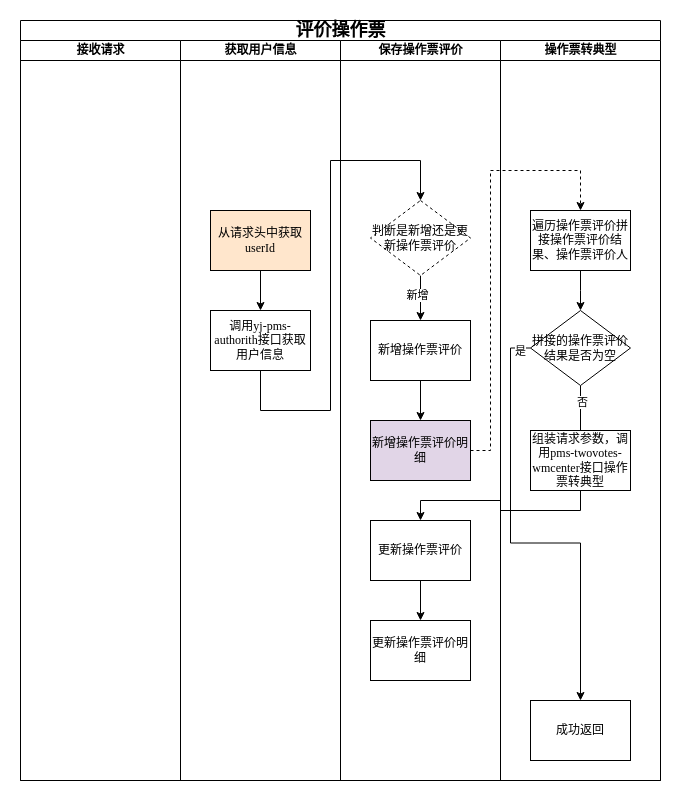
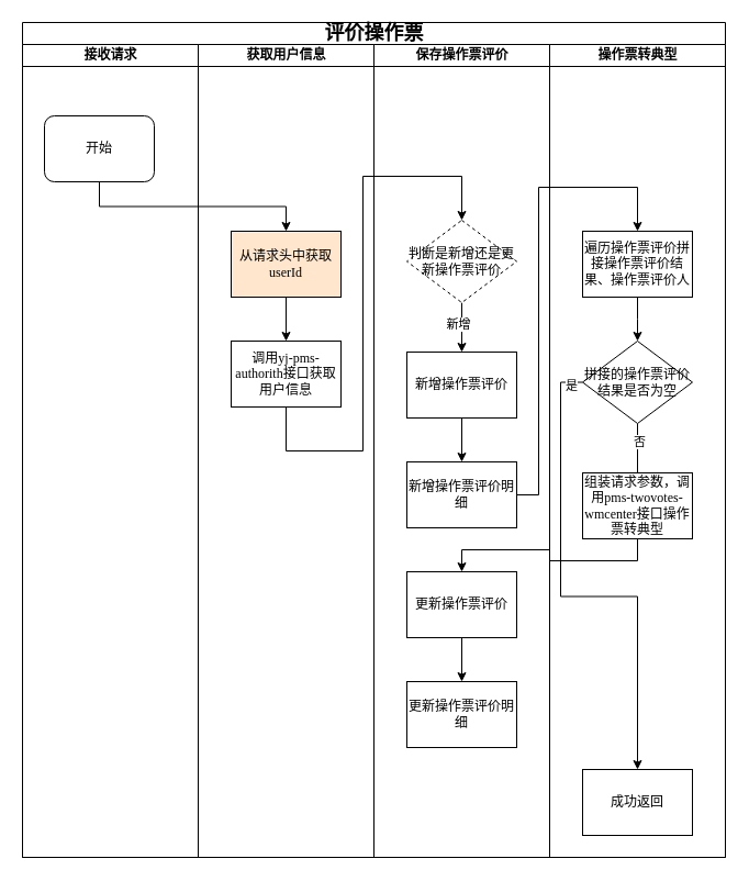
  <mxCell id="0" />
  <mxCell id="1" parent="0" />
  <mxCell id="2" value="&lt;font style=&quot;font-size: 18px;&quot;&gt;评价操作票&lt;/font&gt;" style="swimlane;html=1;childLayout=stackLayout;startSize=20;rounded=0;shadow=0;labelBackgroundColor=none;strokeWidth=1;fontFamily=Verdana;fontSize=8;align=center;" vertex="1" parent="1"><mxGeometry x="20" y="20" width="640" height="760" as="geometry" /></mxCell>
  <mxCell id="3" value="接收请求" style="swimlane;html=1;startSize=20;" vertex="1" parent="2"><mxGeometry y="20" width="160" height="740" as="geometry"><mxRectangle y="20" width="40" height="730" as="alternateBounds" /></mxGeometry></mxCell>
+ <mxCell id="4" value="&lt;font style=&quot;font-size: 12px;&quot;&gt;开始&lt;/font&gt;" style="rounded=1;whiteSpace=wrap;html=1;shadow=0;labelBackgroundColor=none;strokeWidth=1;fontFamily=Verdana;fontSize=8;align=center;" vertex="1" parent="3"><mxGeometry x="20" y="65" width="100" height="60" as="geometry" /></mxCell>
  <mxCell id="5" value="获取用户信息" style="swimlane;html=1;startSize=20;" vertex="1" parent="2"><mxGeometry x="160" y="20" width="160" height="740" as="geometry" /></mxCell>
  <mxCell id="6" style="edgeStyle=orthogonalEdgeStyle;rounded=0;orthogonalLoop=1;jettySize=auto;html=1;exitX=0.5;exitY=1;exitDx=0;exitDy=0;entryX=0.5;entryY=0;entryDx=0;entryDy=0;" edge="1" parent="5" target="21"><mxGeometry relative="1" as="geometry"><mxPoint x="80" y="325" as="sourcePoint" /><mxPoint x="240" y="170" as="targetPoint" /><Array as="points"><mxPoint x="80" y="370" /><mxPoint x="150" y="370" /><mxPoint x="150" y="120" /><mxPoint x="240" y="120" /></Array></mxGeometry></mxCell>
  <mxCell id="7" value="&lt;span style=&quot;font-size: 12px;&quot;&gt;调用yj-pms-authorith接口获取用户信息&lt;/span&gt;" style="whiteSpace=wrap;html=1;fontSize=8;fontFamily=Verdana;rounded=0;shadow=0;labelBackgroundColor=none;strokeWidth=1;" vertex="1" parent="5"><mxGeometry x="30" y="270" width="100" height="60" as="geometry" /></mxCell>
  <mxCell id="8" style="edgeStyle=orthogonalEdgeStyle;rounded=0;orthogonalLoop=1;jettySize=auto;html=1;exitX=0.5;exitY=1;exitDx=0;exitDy=0;" edge="1" parent="5" source="9" target="7"><mxGeometry relative="1" as="geometry" /></mxCell>
  <mxCell id="9" value="&lt;span style=&quot;font-size: 12px;&quot;&gt;从请求头中获取userId&lt;/span&gt;" style="whiteSpace=wrap;html=1;fontSize=8;fontFamily=Verdana;rounded=0;shadow=0;labelBackgroundColor=none;strokeWidth=1;fillColor=#ffe6cc;" vertex="1" parent="5"><mxGeometry x="30" y="170" width="100" height="60" as="geometry" /></mxCell>
  <mxCell id="10" value="保存操作票评价" style="swimlane;html=1;startSize=20;" vertex="1" parent="2"><mxGeometry x="320" y="20" width="160" height="740" as="geometry" /></mxCell>
  <mxCell id="11" style="edgeStyle=orthogonalEdgeStyle;rounded=0;orthogonalLoop=1;jettySize=auto;html=1;exitX=0.5;exitY=1;exitDx=0;exitDy=0;entryX=0.5;entryY=0;entryDx=0;entryDy=0;" edge="1" parent="10"><mxGeometry relative="1" as="geometry"><mxPoint x="80" y="317.5" as="sourcePoint" /></mxGeometry></mxCell>
  <mxCell id="12" style="edgeStyle=orthogonalEdgeStyle;rounded=0;orthogonalLoop=1;jettySize=auto;html=1;exitX=0.5;exitY=1;exitDx=0;exitDy=0;entryX=0.5;entryY=0;entryDx=0;entryDy=0;" edge="1" parent="10"><mxGeometry relative="1" as="geometry"><mxPoint x="80" y="420" as="sourcePoint" /></mxGeometry></mxCell>
  <mxCell id="13" style="edgeStyle=orthogonalEdgeStyle;rounded=0;orthogonalLoop=1;jettySize=auto;html=1;exitX=0.5;exitY=1;exitDx=0;exitDy=0;entryX=0.5;entryY=0;entryDx=0;entryDy=0;" edge="1" parent="10"><mxGeometry relative="1" as="geometry"><mxPoint x="80" y="520" as="sourcePoint" /></mxGeometry></mxCell>
  <mxCell id="14" style="edgeStyle=orthogonalEdgeStyle;rounded=0;orthogonalLoop=1;jettySize=auto;html=1;exitX=0.5;exitY=1;exitDx=0;exitDy=0;entryX=0.5;entryY=0;entryDx=0;entryDy=0;" edge="1" parent="10" source="15" target="16"><mxGeometry relative="1" as="geometry" /></mxCell>
  <mxCell id="15" value="&lt;span style=&quot;font-size: 12px;&quot;&gt;新增操作票评价&lt;/span&gt;" style="whiteSpace=wrap;html=1;fontSize=8;fontFamily=Verdana;rounded=0;shadow=0;labelBackgroundColor=none;strokeWidth=1;" vertex="1" parent="10"><mxGeometry x="30" y="280" width="100" height="60" as="geometry" /></mxCell>
- <mxCell id="16" value="&lt;span style=&quot;font-size: 12px;&quot;&gt;新增操作票评价明细&lt;/span&gt;" style="whiteSpace=wrap;html=1;fontSize=8;fontFamily=Verdana;rounded=0;shadow=0;labelBackgroundColor=none;strokeWidth=1;fillColor=#e1d5e7;" vertex="1" parent="10"><mxGeometry x="30" y="380" width="100" height="60" as="geometry" /></mxCell>
+ <mxCell id="16" value="&lt;span style=&quot;font-size: 12px;&quot;&gt;新增操作票评价明细&lt;/span&gt;" style="whiteSpace=wrap;html=1;fontSize=8;fontFamily=Verdana;rounded=0;shadow=0;labelBackgroundColor=none;strokeWidth=1;" vertex="1" parent="10"><mxGeometry x="30" y="380" width="100" height="60" as="geometry" /></mxCell>
  <mxCell id="17" style="edgeStyle=orthogonalEdgeStyle;rounded=0;orthogonalLoop=1;jettySize=auto;html=1;exitX=0.5;exitY=1;exitDx=0;exitDy=0;entryX=0.5;entryY=0;entryDx=0;entryDy=0;" edge="1" parent="10" source="18" target="22"><mxGeometry relative="1" as="geometry" /></mxCell>
  <mxCell id="18" value="&lt;span style=&quot;font-size: 12px;&quot;&gt;更新操作票评价&lt;/span&gt;" style="whiteSpace=wrap;html=1;fontSize=8;fontFamily=Verdana;rounded=0;shadow=0;labelBackgroundColor=none;strokeWidth=1;" vertex="1" parent="10"><mxGeometry x="30" y="480" width="100" height="60" as="geometry" /></mxCell>
  <mxCell id="19" style="edgeStyle=orthogonalEdgeStyle;rounded=0;orthogonalLoop=1;jettySize=auto;html=1;exitX=0.5;exitY=1;exitDx=0;exitDy=0;entryX=0.5;entryY=0;entryDx=0;entryDy=0;" edge="1" parent="10" source="21" target="15"><mxGeometry relative="1" as="geometry" /></mxCell>
  <mxCell id="20" value="新增" style="edgeLabel;html=1;align=center;verticalAlign=middle;resizable=0;points=[];" vertex="1" connectable="0" parent="19"><mxGeometry x="-0.173" y="-4" relative="1" as="geometry"><mxPoint as="offset" /></mxGeometry></mxCell>
  <mxCell id="21" value="&lt;span style=&quot;font-size: 12px;&quot;&gt;判断是新增还是更新操作票评价&lt;/span&gt;" style="rhombus;whiteSpace=wrap;html=1;rounded=0;shadow=0;labelBackgroundColor=none;strokeWidth=1;fontFamily=Verdana;fontSize=8;align=center;dashed=1;" vertex="1" parent="10"><mxGeometry x="30" y="160" width="100" height="75" as="geometry" /></mxCell>
  <mxCell id="22" value="&lt;span style=&quot;font-size: 12px;&quot;&gt;更新操作票评价明细&lt;/span&gt;" style="whiteSpace=wrap;html=1;fontSize=8;fontFamily=Verdana;rounded=0;shadow=0;labelBackgroundColor=none;strokeWidth=1;" vertex="1" parent="10"><mxGeometry x="30" y="580" width="100" height="60" as="geometry" /></mxCell>
  <mxCell id="23" value="操作票转典型" style="swimlane;html=1;startSize=20;" vertex="1" parent="2"><mxGeometry x="480" y="20" width="160" height="740" as="geometry" /></mxCell>
  <mxCell id="24" style="edgeStyle=orthogonalEdgeStyle;rounded=0;orthogonalLoop=1;jettySize=auto;html=1;exitX=0.5;exitY=1;exitDx=0;exitDy=0;entryX=0.5;entryY=0;entryDx=0;entryDy=0;" edge="1" parent="23" source="25"><mxGeometry relative="1" as="geometry"><mxPoint x="80" y="270" as="targetPoint" /></mxGeometry></mxCell>
  <mxCell id="25" value="&lt;span style=&quot;font-size: 12px;&quot;&gt;遍历操作票评价拼接操作票评价结果、操作票评价人&lt;/span&gt;" style="whiteSpace=wrap;html=1;fontSize=8;fontFamily=Verdana;rounded=0;shadow=0;labelBackgroundColor=none;strokeWidth=1;" vertex="1" parent="23"><mxGeometry x="30" y="170" width="100" height="60" as="geometry" /></mxCell>
  <mxCell id="26" style="edgeStyle=orthogonalEdgeStyle;rounded=0;orthogonalLoop=1;jettySize=auto;html=1;exitX=0.5;exitY=1;exitDx=0;exitDy=0;endArrow=none;" edge="1" parent="23" source="30" target="32"><mxGeometry relative="1" as="geometry" /></mxCell>
  <mxCell id="27" value="否" style="edgeLabel;html=1;align=center;verticalAlign=middle;resizable=0;points=[];" vertex="1" connectable="0" parent="26"><mxGeometry x="-0.271" y="1" relative="1" as="geometry"><mxPoint as="offset" /></mxGeometry></mxCell>
  <mxCell id="28" style="edgeStyle=orthogonalEdgeStyle;rounded=0;orthogonalLoop=1;jettySize=auto;html=1;exitX=0;exitY=0.5;exitDx=0;exitDy=0;entryX=0.5;entryY=0;entryDx=0;entryDy=0;" edge="1" parent="23" source="30" target="33"><mxGeometry relative="1" as="geometry" /></mxCell>
  <mxCell id="29" value="是" style="edgeLabel;html=1;align=center;verticalAlign=middle;resizable=0;points=[];" vertex="1" connectable="0" parent="28"><mxGeometry x="-0.95" y="3" relative="1" as="geometry"><mxPoint as="offset" /></mxGeometry></mxCell>
  <mxCell id="30" value="&lt;span style=&quot;font-size: 12px;&quot;&gt;拼接的操作票评价结果是否为空&lt;/span&gt;" style="rhombus;whiteSpace=wrap;html=1;rounded=0;shadow=0;labelBackgroundColor=none;strokeWidth=1;fontFamily=Verdana;fontSize=8;align=center;" vertex="1" parent="23"><mxGeometry x="30" y="270" width="100" height="75" as="geometry" /></mxCell>
  <mxCell id="31" style="edgeStyle=orthogonalEdgeStyle;rounded=0;orthogonalLoop=1;jettySize=auto;html=1;exitX=0.5;exitY=1;exitDx=0;exitDy=0;" edge="1" parent="23" source="32" target="18"><mxGeometry relative="1" as="geometry" /></mxCell>
  <mxCell id="32" value="&lt;span style=&quot;font-size: 12px;&quot;&gt;组装请求参数，调用pms-twovotes-wmcenter接口操作票转典型&lt;/span&gt;" style="whiteSpace=wrap;html=1;fontSize=8;fontFamily=Verdana;rounded=0;shadow=0;labelBackgroundColor=none;strokeWidth=1;" vertex="1" parent="23"><mxGeometry x="30" y="390" width="100" height="60" as="geometry" /></mxCell>
  <mxCell id="33" value="&lt;span style=&quot;font-size: 12px;&quot;&gt;成功返回&lt;/span&gt;" style="whiteSpace=wrap;html=1;fontSize=8;fontFamily=Verdana;rounded=0;shadow=0;labelBackgroundColor=none;strokeWidth=1;" vertex="1" parent="23"><mxGeometry x="30" y="660" width="100" height="60" as="geometry" /></mxCell>
- <mxCell id="35" style="edgeStyle=orthogonalEdgeStyle;rounded=0;orthogonalLoop=1;jettySize=auto;html=1;exitX=1;exitY=0.5;exitDx=0;exitDy=0;entryX=0.5;entryY=0;entryDx=0;entryDy=0;dashed=1;" edge="1" parent="2" source="16" target="25"><mxGeometry relative="1" as="geometry"><Array as="points"><mxPoint x="470" y="430" /><mxPoint x="470" y="150" /><mxPoint x="560" y="150" /></Array></mxGeometry></mxCell>
+ <mxCell id="34" style="edgeStyle=orthogonalEdgeStyle;rounded=0;orthogonalLoop=1;jettySize=auto;html=1;entryX=0.5;entryY=0;entryDx=0;entryDy=0;exitX=0.5;exitY=1;exitDx=0;exitDy=0;" edge="1" parent="2" source="4" target="9"><mxGeometry relative="1" as="geometry"><mxPoint x="70" y="240" as="sourcePoint" /><mxPoint x="70" y="180" as="targetPoint" /></mxGeometry></mxCell>
+ <mxCell id="35" style="edgeStyle=orthogonalEdgeStyle;rounded=0;orthogonalLoop=1;jettySize=auto;html=1;exitX=1;exitY=0.5;exitDx=0;exitDy=0;entryX=0.5;entryY=0;entryDx=0;entryDy=0;" edge="1" parent="2" source="16" target="25"><mxGeometry relative="1" as="geometry"><Array as="points"><mxPoint x="470" y="430" /><mxPoint x="470" y="150" /><mxPoint x="560" y="150" /></Array></mxGeometry></mxCell>
